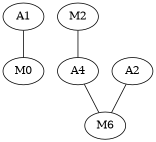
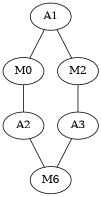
  digraph {
    edge [arrowhead=none]
    n1 [label=M0]
    A1
    M2
    n4 [label=A2]
-   n5 [label=A4]
+   n5 [label=A3]
    n6 [label=M6]
+   n1 -> n4
    A1 -> n1
+   A1 -> M2
    M2 -> n5
    n4 -> n6
    n5 -> n6
  }
